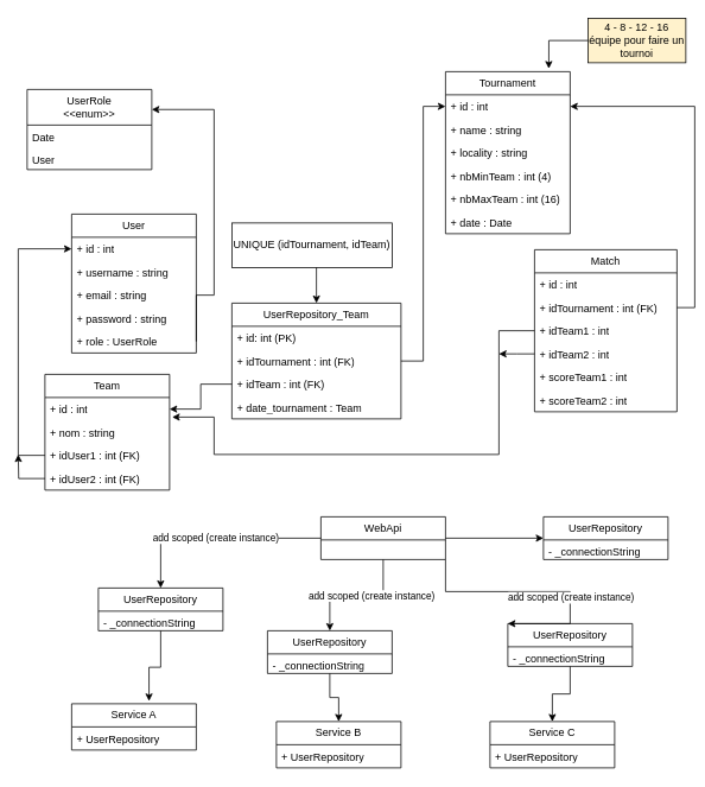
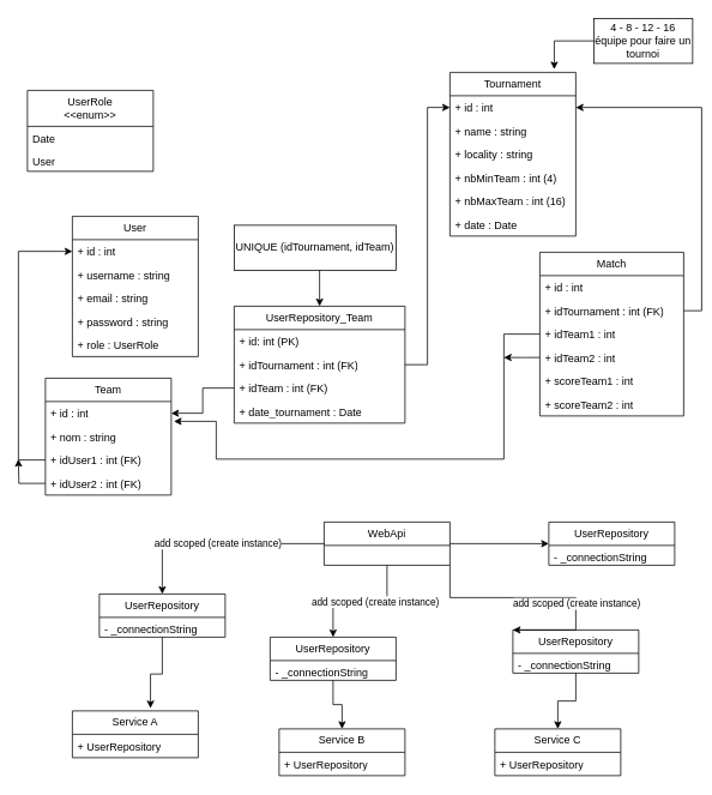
  <mxCell id="0" />
  <mxCell id="1" parent="0" />
  <mxCell id="2" value="User" style="swimlane;fontStyle=0;childLayout=stackLayout;horizontal=1;startSize=26;fillColor=none;horizontalStack=0;resizeParent=1;resizeParentMax=0;resizeLast=0;collapsible=1;marginBottom=0;whiteSpace=wrap;html=1;" vertex="1" parent="1"><mxGeometry x="80" y="240" width="140" height="156" as="geometry" /></mxCell>
  <mxCell id="3" value="+ id : int" style="text;strokeColor=none;fillColor=none;align=left;verticalAlign=top;spacingLeft=4;spacingRight=4;overflow=hidden;rotatable=0;points=[[0,0.5],[1,0.5]];portConstraint=eastwest;whiteSpace=wrap;html=1;" vertex="1" parent="2"><mxGeometry y="26" width="140" height="26" as="geometry" /></mxCell>
  <mxCell id="4" value="+ username : string" style="text;strokeColor=none;fillColor=none;align=left;verticalAlign=top;spacingLeft=4;spacingRight=4;overflow=hidden;rotatable=0;points=[[0,0.5],[1,0.5]];portConstraint=eastwest;whiteSpace=wrap;html=1;" vertex="1" parent="2"><mxGeometry y="52" width="140" height="26" as="geometry" /></mxCell>
  <mxCell id="5" value="+ email : string" style="text;strokeColor=none;fillColor=none;align=left;verticalAlign=top;spacingLeft=4;spacingRight=4;overflow=hidden;rotatable=0;points=[[0,0.5],[1,0.5]];portConstraint=eastwest;whiteSpace=wrap;html=1;" vertex="1" parent="2"><mxGeometry y="78" width="140" height="26" as="geometry" /></mxCell>
  <mxCell id="6" value="+ password : string" style="text;strokeColor=none;fillColor=none;align=left;verticalAlign=top;spacingLeft=4;spacingRight=4;overflow=hidden;rotatable=0;points=[[0,0.5],[1,0.5]];portConstraint=eastwest;whiteSpace=wrap;html=1;" vertex="1" parent="2"><mxGeometry y="104" width="140" height="26" as="geometry" /></mxCell>
  <mxCell id="7" value="+ role : UserRole" style="text;strokeColor=none;fillColor=none;align=left;verticalAlign=top;spacingLeft=4;spacingRight=4;overflow=hidden;rotatable=0;points=[[0,0.5],[1,0.5]];portConstraint=eastwest;whiteSpace=wrap;html=1;" vertex="1" parent="2"><mxGeometry y="130" width="140" height="26" as="geometry" /></mxCell>
  <mxCell id="8" value="UserRole&lt;div&gt;&amp;lt;&amp;lt;enum&amp;gt;&amp;gt;&lt;/div&gt;" style="swimlane;fontStyle=0;childLayout=stackLayout;horizontal=1;startSize=40;fillColor=none;horizontalStack=0;resizeParent=1;resizeParentMax=0;resizeLast=0;collapsible=1;marginBottom=0;whiteSpace=wrap;html=1;" vertex="1" parent="1"><mxGeometry x="30" y="100" width="140" height="90" as="geometry" /></mxCell>
  <mxCell id="9" value="Date" style="text;strokeColor=none;fillColor=none;align=left;verticalAlign=top;spacingLeft=4;spacingRight=4;overflow=hidden;rotatable=0;points=[[0,0.5],[1,0.5]];portConstraint=eastwest;whiteSpace=wrap;html=1;" vertex="1" parent="8"><mxGeometry y="40" width="140" height="26" as="geometry" /></mxCell>
  <mxCell id="10" value="User" style="text;strokeColor=none;fillColor=none;align=left;verticalAlign=top;spacingLeft=4;spacingRight=4;overflow=hidden;rotatable=0;points=[[0,0.5],[1,0.5]];portConstraint=eastwest;whiteSpace=wrap;html=1;" vertex="1" parent="8"><mxGeometry y="66" width="140" height="24" as="geometry" /></mxCell>
- <mxCell id="11" style="edgeStyle=orthogonalEdgeStyle;rounded=0;orthogonalLoop=1;jettySize=auto;html=1;entryX=1;entryY=0.25;entryDx=0;entryDy=0;exitX=1;exitY=0.5;exitDx=0;exitDy=0;" edge="1" parent="1" source="7" target="8"><mxGeometry relative="1" as="geometry"><mxPoint x="40" y="360" as="sourcePoint" /><Array as="points"><mxPoint x="240" y="331" /><mxPoint x="240" y="123" /></Array></mxGeometry></mxCell>
  <mxCell id="12" value="Tournament" style="swimlane;fontStyle=0;childLayout=stackLayout;horizontal=1;startSize=26;fillColor=none;horizontalStack=0;resizeParent=1;resizeParentMax=0;resizeLast=0;collapsible=1;marginBottom=0;whiteSpace=wrap;html=1;" vertex="1" parent="1"><mxGeometry x="500" y="80" width="140" height="182" as="geometry" /></mxCell>
  <mxCell id="13" value="+ id : int" style="text;strokeColor=none;fillColor=none;align=left;verticalAlign=top;spacingLeft=4;spacingRight=4;overflow=hidden;rotatable=0;points=[[0,0.5],[1,0.5]];portConstraint=eastwest;whiteSpace=wrap;html=1;" vertex="1" parent="12"><mxGeometry y="26" width="140" height="26" as="geometry" /></mxCell>
  <mxCell id="14" value="+ name : string" style="text;strokeColor=none;fillColor=none;align=left;verticalAlign=top;spacingLeft=4;spacingRight=4;overflow=hidden;rotatable=0;points=[[0,0.5],[1,0.5]];portConstraint=eastwest;whiteSpace=wrap;html=1;" vertex="1" parent="12"><mxGeometry y="52" width="140" height="26" as="geometry" /></mxCell>
  <mxCell id="15" value="+ locality : string" style="text;strokeColor=none;fillColor=none;align=left;verticalAlign=top;spacingLeft=4;spacingRight=4;overflow=hidden;rotatable=0;points=[[0,0.5],[1,0.5]];portConstraint=eastwest;whiteSpace=wrap;html=1;" vertex="1" parent="12"><mxGeometry y="78" width="140" height="26" as="geometry" /></mxCell>
  <mxCell id="16" value="+ nbMinTeam : int (4)" style="text;strokeColor=none;fillColor=none;align=left;verticalAlign=top;spacingLeft=4;spacingRight=4;overflow=hidden;rotatable=0;points=[[0,0.5],[1,0.5]];portConstraint=eastwest;whiteSpace=wrap;html=1;" vertex="1" parent="12"><mxGeometry y="104" width="140" height="26" as="geometry" /></mxCell>
  <mxCell id="17" value="+ nbMaxTeam : int (16)" style="text;strokeColor=none;fillColor=none;align=left;verticalAlign=top;spacingLeft=4;spacingRight=4;overflow=hidden;rotatable=0;points=[[0,0.5],[1,0.5]];portConstraint=eastwest;whiteSpace=wrap;html=1;" vertex="1" parent="12"><mxGeometry y="130" width="140" height="26" as="geometry" /></mxCell>
  <mxCell id="18" value="+ date : Date" style="text;strokeColor=none;fillColor=none;align=left;verticalAlign=top;spacingLeft=4;spacingRight=4;overflow=hidden;rotatable=0;points=[[0,0.5],[1,0.5]];portConstraint=eastwest;whiteSpace=wrap;html=1;" vertex="1" parent="12"><mxGeometry y="156" width="140" height="26" as="geometry" /></mxCell>
  <mxCell id="19" value="Match" style="swimlane;fontStyle=0;childLayout=stackLayout;horizontal=1;startSize=26;fillColor=none;horizontalStack=0;resizeParent=1;resizeParentMax=0;resizeLast=0;collapsible=1;marginBottom=0;whiteSpace=wrap;html=1;" vertex="1" parent="1"><mxGeometry x="600" y="280" width="160" height="182" as="geometry" /></mxCell>
  <mxCell id="20" value="+ id : int" style="text;strokeColor=none;fillColor=none;align=left;verticalAlign=top;spacingLeft=4;spacingRight=4;overflow=hidden;rotatable=0;points=[[0,0.5],[1,0.5]];portConstraint=eastwest;whiteSpace=wrap;html=1;" vertex="1" parent="19"><mxGeometry y="26" width="160" height="26" as="geometry" /></mxCell>
  <mxCell id="21" value="+ idTournament : int (FK)" style="text;strokeColor=none;fillColor=none;align=left;verticalAlign=top;spacingLeft=4;spacingRight=4;overflow=hidden;rotatable=0;points=[[0,0.5],[1,0.5]];portConstraint=eastwest;whiteSpace=wrap;html=1;" vertex="1" parent="19"><mxGeometry y="52" width="160" height="26" as="geometry" /></mxCell>
  <mxCell id="22" value="+ idTeam1 : int" style="text;strokeColor=none;fillColor=none;align=left;verticalAlign=top;spacingLeft=4;spacingRight=4;overflow=hidden;rotatable=0;points=[[0,0.5],[1,0.5]];portConstraint=eastwest;whiteSpace=wrap;html=1;" vertex="1" parent="19"><mxGeometry y="78" width="160" height="26" as="geometry" /></mxCell>
  <mxCell id="23" style="edgeStyle=orthogonalEdgeStyle;rounded=0;orthogonalLoop=1;jettySize=auto;html=1;exitX=0;exitY=0.5;exitDx=0;exitDy=0;" edge="1" parent="19" source="24"><mxGeometry relative="1" as="geometry"><mxPoint x="-40" y="117" as="targetPoint" /></mxGeometry></mxCell>
  <mxCell id="24" value="+ idTeam2 : int" style="text;strokeColor=none;fillColor=none;align=left;verticalAlign=top;spacingLeft=4;spacingRight=4;overflow=hidden;rotatable=0;points=[[0,0.5],[1,0.5]];portConstraint=eastwest;whiteSpace=wrap;html=1;" vertex="1" parent="19"><mxGeometry y="104" width="160" height="26" as="geometry" /></mxCell>
  <mxCell id="25" value="+ scoreTeam1 : int" style="text;strokeColor=none;fillColor=none;align=left;verticalAlign=top;spacingLeft=4;spacingRight=4;overflow=hidden;rotatable=0;points=[[0,0.5],[1,0.5]];portConstraint=eastwest;whiteSpace=wrap;html=1;" vertex="1" parent="19"><mxGeometry y="130" width="160" height="26" as="geometry" /></mxCell>
  <mxCell id="26" value="+ scoreTeam2 : int" style="text;strokeColor=none;fillColor=none;align=left;verticalAlign=top;spacingLeft=4;spacingRight=4;overflow=hidden;rotatable=0;points=[[0,0.5],[1,0.5]];portConstraint=eastwest;whiteSpace=wrap;html=1;" vertex="1" parent="19"><mxGeometry y="156" width="160" height="26" as="geometry" /></mxCell>
  <mxCell id="27" style="edgeStyle=orthogonalEdgeStyle;rounded=0;orthogonalLoop=1;jettySize=auto;html=1;entryX=1;entryY=0.5;entryDx=0;entryDy=0;exitX=1;exitY=0.5;exitDx=0;exitDy=0;" edge="1" parent="1" source="21" target="13"><mxGeometry relative="1" as="geometry" /></mxCell>
- <mxCell id="28" value="4 - 8 - 12 - 16&lt;div&gt;équipe pour faire un tournoi&lt;/div&gt;" style="html=1;whiteSpace=wrap;fillColor=#fff2cc;" vertex="1" parent="1"><mxGeometry x="660" y="20" width="110" height="50" as="geometry" /></mxCell>
+ <mxCell id="28" value="4 - 8 - 12 - 16&lt;div&gt;équipe pour faire un tournoi&lt;/div&gt;" style="html=1;whiteSpace=wrap;" vertex="1" parent="1"><mxGeometry x="660" y="20" width="110" height="50" as="geometry" /></mxCell>
  <mxCell id="29" style="edgeStyle=orthogonalEdgeStyle;rounded=0;orthogonalLoop=1;jettySize=auto;html=1;entryX=0.829;entryY=-0.019;entryDx=0;entryDy=0;entryPerimeter=0;" edge="1" parent="1" source="28" target="12"><mxGeometry relative="1" as="geometry" /></mxCell>
  <mxCell id="30" value="Team" style="swimlane;fontStyle=0;childLayout=stackLayout;horizontal=1;startSize=26;fillColor=none;horizontalStack=0;resizeParent=1;resizeParentMax=0;resizeLast=0;collapsible=1;marginBottom=0;whiteSpace=wrap;html=1;" vertex="1" parent="1"><mxGeometry x="50" y="420" width="140" height="130" as="geometry" /></mxCell>
  <mxCell id="31" value="+ id : int" style="text;strokeColor=none;fillColor=none;align=left;verticalAlign=top;spacingLeft=4;spacingRight=4;overflow=hidden;rotatable=0;points=[[0,0.5],[1,0.5]];portConstraint=eastwest;whiteSpace=wrap;html=1;" vertex="1" parent="30"><mxGeometry y="26" width="140" height="26" as="geometry" /></mxCell>
  <mxCell id="32" value="+ nom : string" style="text;strokeColor=none;fillColor=none;align=left;verticalAlign=top;spacingLeft=4;spacingRight=4;overflow=hidden;rotatable=0;points=[[0,0.5],[1,0.5]];portConstraint=eastwest;whiteSpace=wrap;html=1;" vertex="1" parent="30"><mxGeometry y="52" width="140" height="26" as="geometry" /></mxCell>
  <mxCell id="33" value="+ idUser1 : int (FK)" style="text;strokeColor=none;fillColor=none;align=left;verticalAlign=top;spacingLeft=4;spacingRight=4;overflow=hidden;rotatable=0;points=[[0,0.5],[1,0.5]];portConstraint=eastwest;whiteSpace=wrap;html=1;" vertex="1" parent="30"><mxGeometry y="78" width="140" height="26" as="geometry" /></mxCell>
  <mxCell id="34" style="edgeStyle=orthogonalEdgeStyle;rounded=0;orthogonalLoop=1;jettySize=auto;html=1;" edge="1" parent="30" source="35"><mxGeometry relative="1" as="geometry"><mxPoint x="-30" y="90" as="targetPoint" /></mxGeometry></mxCell>
  <mxCell id="35" value="+ idUser2 : int (FK)" style="text;strokeColor=none;fillColor=none;align=left;verticalAlign=top;spacingLeft=4;spacingRight=4;overflow=hidden;rotatable=0;points=[[0,0.5],[1,0.5]];portConstraint=eastwest;whiteSpace=wrap;html=1;" vertex="1" parent="30"><mxGeometry y="104" width="140" height="26" as="geometry" /></mxCell>
  <mxCell id="36" value="UserRepository_Team" style="swimlane;fontStyle=0;childLayout=stackLayout;horizontal=1;startSize=26;fillColor=none;horizontalStack=0;resizeParent=1;resizeParentMax=0;resizeLast=0;collapsible=1;marginBottom=0;whiteSpace=wrap;html=1;" vertex="1" parent="1"><mxGeometry x="260" y="340" width="190" height="130" as="geometry" /></mxCell>
  <mxCell id="37" value="+ id: int (PK)" style="text;strokeColor=none;fillColor=none;align=left;verticalAlign=top;spacingLeft=4;spacingRight=4;overflow=hidden;rotatable=0;points=[[0,0.5],[1,0.5]];portConstraint=eastwest;whiteSpace=wrap;html=1;" vertex="1" parent="36"><mxGeometry y="26" width="190" height="26" as="geometry" /></mxCell>
  <mxCell id="38" value="+ idTournament : int (FK)" style="text;strokeColor=none;fillColor=none;align=left;verticalAlign=top;spacingLeft=4;spacingRight=4;overflow=hidden;rotatable=0;points=[[0,0.5],[1,0.5]];portConstraint=eastwest;whiteSpace=wrap;html=1;" vertex="1" parent="36"><mxGeometry y="52" width="190" height="26" as="geometry" /></mxCell>
  <mxCell id="39" value="+ idTeam : int (FK)" style="text;strokeColor=none;fillColor=none;align=left;verticalAlign=top;spacingLeft=4;spacingRight=4;overflow=hidden;rotatable=0;points=[[0,0.5],[1,0.5]];portConstraint=eastwest;whiteSpace=wrap;html=1;" vertex="1" parent="36"><mxGeometry y="78" width="190" height="26" as="geometry" /></mxCell>
- <mxCell id="40" value="+ date_tournament : Team" style="text;strokeColor=none;fillColor=none;align=left;verticalAlign=top;spacingLeft=4;spacingRight=4;overflow=hidden;rotatable=0;points=[[0,0.5],[1,0.5]];portConstraint=eastwest;whiteSpace=wrap;html=1;" vertex="1" parent="36"><mxGeometry y="104" width="190" height="26" as="geometry" /></mxCell>
+ <mxCell id="40" value="+ date_tournament : Date" style="text;strokeColor=none;fillColor=none;align=left;verticalAlign=top;spacingLeft=4;spacingRight=4;overflow=hidden;rotatable=0;points=[[0,0.5],[1,0.5]];portConstraint=eastwest;whiteSpace=wrap;html=1;" vertex="1" parent="36"><mxGeometry y="104" width="190" height="26" as="geometry" /></mxCell>
  <mxCell id="41" value="UNIQUE (idTournament, idTeam)" style="html=1;whiteSpace=wrap;" vertex="1" parent="1"><mxGeometry x="260" y="250" width="180" height="50" as="geometry" /></mxCell>
  <mxCell id="42" style="edgeStyle=orthogonalEdgeStyle;rounded=0;orthogonalLoop=1;jettySize=auto;html=1;entryX=0.5;entryY=0;entryDx=0;entryDy=0;" edge="1" parent="1" source="41" target="36"><mxGeometry relative="1" as="geometry"><Array as="points"><mxPoint x="355" y="300" /><mxPoint x="355" y="300" /></Array></mxGeometry></mxCell>
  <mxCell id="43" style="edgeStyle=orthogonalEdgeStyle;rounded=0;orthogonalLoop=1;jettySize=auto;html=1;entryX=1;entryY=0.5;entryDx=0;entryDy=0;" edge="1" parent="1" source="39" target="31"><mxGeometry relative="1" as="geometry" /></mxCell>
  <mxCell id="44" style="edgeStyle=orthogonalEdgeStyle;rounded=0;orthogonalLoop=1;jettySize=auto;html=1;entryX=0;entryY=0.5;entryDx=0;entryDy=0;" edge="1" parent="1" source="38" target="13"><mxGeometry relative="1" as="geometry" /></mxCell>
  <mxCell id="45" style="edgeStyle=orthogonalEdgeStyle;rounded=0;orthogonalLoop=1;jettySize=auto;html=1;entryX=0;entryY=0.5;entryDx=0;entryDy=0;" edge="1" parent="1" source="33" target="3"><mxGeometry relative="1" as="geometry"><Array as="points"><mxPoint x="20" y="511" /><mxPoint x="20" y="279" /></Array></mxGeometry></mxCell>
  <mxCell id="46" style="edgeStyle=orthogonalEdgeStyle;rounded=0;orthogonalLoop=1;jettySize=auto;html=1;entryX=1.021;entryY=0.846;entryDx=0;entryDy=0;entryPerimeter=0;exitX=0;exitY=0.5;exitDx=0;exitDy=0;" edge="1" parent="1" source="22" target="31"><mxGeometry relative="1" as="geometry"><Array as="points"><mxPoint x="560" y="371" /><mxPoint x="560" y="510" /><mxPoint x="240" y="510" /><mxPoint x="240" y="468" /></Array></mxGeometry></mxCell>
  <mxCell id="47" value="Service A" style="swimlane;fontStyle=0;childLayout=stackLayout;horizontal=1;startSize=26;fillColor=none;horizontalStack=0;resizeParent=1;resizeParentMax=0;resizeLast=0;collapsible=1;marginBottom=0;whiteSpace=wrap;html=1;" vertex="1" parent="1"><mxGeometry x="80" y="790" width="140" height="52" as="geometry" /></mxCell>
  <mxCell id="48" value="+ UserRepository" style="text;strokeColor=none;fillColor=none;align=left;verticalAlign=top;spacingLeft=4;spacingRight=4;overflow=hidden;rotatable=0;points=[[0,0.5],[1,0.5]];portConstraint=eastwest;whiteSpace=wrap;html=1;" vertex="1" parent="47"><mxGeometry y="26" width="140" height="26" as="geometry" /></mxCell>
  <mxCell id="49" value="Service B" style="swimlane;fontStyle=0;childLayout=stackLayout;horizontal=1;startSize=26;fillColor=none;horizontalStack=0;resizeParent=1;resizeParentMax=0;resizeLast=0;collapsible=1;marginBottom=0;whiteSpace=wrap;html=1;" vertex="1" parent="1"><mxGeometry x="310" y="810" width="140" height="52" as="geometry" /></mxCell>
  <mxCell id="50" value="+ UserRepository" style="text;strokeColor=none;fillColor=none;align=left;verticalAlign=top;spacingLeft=4;spacingRight=4;overflow=hidden;rotatable=0;points=[[0,0.5],[1,0.5]];portConstraint=eastwest;whiteSpace=wrap;html=1;" vertex="1" parent="49"><mxGeometry y="26" width="140" height="26" as="geometry" /></mxCell>
  <mxCell id="51" value="Service C" style="swimlane;fontStyle=0;childLayout=stackLayout;horizontal=1;startSize=26;fillColor=none;horizontalStack=0;resizeParent=1;resizeParentMax=0;resizeLast=0;collapsible=1;marginBottom=0;whiteSpace=wrap;html=1;" vertex="1" parent="1"><mxGeometry x="550" y="810" width="140" height="52" as="geometry" /></mxCell>
  <mxCell id="52" value="+ UserRepository" style="text;strokeColor=none;fillColor=none;align=left;verticalAlign=top;spacingLeft=4;spacingRight=4;overflow=hidden;rotatable=0;points=[[0,0.5],[1,0.5]];portConstraint=eastwest;whiteSpace=wrap;html=1;" vertex="1" parent="51"><mxGeometry y="26" width="140" height="26" as="geometry" /></mxCell>
  <mxCell id="53" value="UserRepository" style="swimlane;fontStyle=0;childLayout=stackLayout;horizontal=1;startSize=26;fillColor=none;horizontalStack=0;resizeParent=1;resizeParentMax=0;resizeLast=0;collapsible=1;marginBottom=0;whiteSpace=wrap;html=1;" vertex="1" parent="1"><mxGeometry x="610" y="580" width="140" height="48" as="geometry" /></mxCell>
  <mxCell id="54" value="-&lt;span style=&quot;background-color: transparent; color: light-dark(rgb(0, 0, 0), rgb(255, 255, 255));&quot;&gt;&amp;nbsp;_connectionString&lt;/span&gt;" style="text;strokeColor=none;fillColor=none;align=left;verticalAlign=top;spacingLeft=4;spacingRight=4;overflow=hidden;rotatable=0;points=[[0,0.5],[1,0.5]];portConstraint=eastwest;whiteSpace=wrap;html=1;" vertex="1" parent="53"><mxGeometry y="26" width="140" height="22" as="geometry" /></mxCell>
  <mxCell id="55" style="edgeStyle=orthogonalEdgeStyle;rounded=0;orthogonalLoop=1;jettySize=auto;html=1;entryX=0;entryY=0.5;entryDx=0;entryDy=0;" edge="1" parent="1" source="61" target="53"><mxGeometry relative="1" as="geometry" /></mxCell>
  <mxCell id="56" style="edgeStyle=orthogonalEdgeStyle;rounded=0;orthogonalLoop=1;jettySize=auto;html=1;" edge="1" parent="1" source="61" target="65"><mxGeometry relative="1" as="geometry" /></mxCell>
  <mxCell id="57" value="add scoped (create instance)" style="edgeLabel;html=1;align=center;verticalAlign=middle;resizable=0;points=[];" vertex="1" connectable="0" parent="56"><mxGeometry x="-0.222" relative="1" as="geometry"><mxPoint as="offset" /></mxGeometry></mxCell>
  <mxCell id="58" value="add scoped (create instance)" style="edgeStyle=orthogonalEdgeStyle;rounded=0;orthogonalLoop=1;jettySize=auto;html=1;entryX=0.5;entryY=0;entryDx=0;entryDy=0;" edge="1" parent="1" source="61" target="62"><mxGeometry relative="1" as="geometry" /></mxCell>
  <mxCell id="59" style="edgeStyle=orthogonalEdgeStyle;rounded=0;orthogonalLoop=1;jettySize=auto;html=1;exitX=1;exitY=1;exitDx=0;exitDy=0;entryX=0;entryY=0;entryDx=0;entryDy=0;" edge="1" parent="1" source="61" target="68"><mxGeometry relative="1" as="geometry"><Array as="points"><mxPoint x="500" y="664" /><mxPoint x="640" y="664" /><mxPoint x="640" y="700" /></Array></mxGeometry></mxCell>
  <mxCell id="60" value="add scoped (create instance)" style="edgeLabel;html=1;align=center;verticalAlign=middle;resizable=0;points=[];" vertex="1" connectable="0" parent="59"><mxGeometry x="0.288" relative="1" as="geometry"><mxPoint as="offset" /></mxGeometry></mxCell>
  <mxCell id="61" value="WebApi" style="swimlane;fontStyle=0;childLayout=stackLayout;horizontal=1;startSize=26;fillColor=none;horizontalStack=0;resizeParent=1;resizeParentMax=0;resizeLast=0;collapsible=1;marginBottom=0;whiteSpace=wrap;html=1;" vertex="1" parent="1"><mxGeometry x="360" y="580" width="140" height="48" as="geometry" /></mxCell>
  <mxCell id="62" value="UserRepository" style="swimlane;fontStyle=0;childLayout=stackLayout;horizontal=1;startSize=26;fillColor=none;horizontalStack=0;resizeParent=1;resizeParentMax=0;resizeLast=0;collapsible=1;marginBottom=0;whiteSpace=wrap;html=1;" vertex="1" parent="1"><mxGeometry x="110" y="660" width="140" height="48" as="geometry" /></mxCell>
  <mxCell id="63" value="-&lt;span style=&quot;background-color: transparent; color: light-dark(rgb(0, 0, 0), rgb(255, 255, 255));&quot;&gt;&amp;nbsp;_connectionString&lt;/span&gt;" style="text;strokeColor=none;fillColor=none;align=left;verticalAlign=top;spacingLeft=4;spacingRight=4;overflow=hidden;rotatable=0;points=[[0,0.5],[1,0.5]];portConstraint=eastwest;whiteSpace=wrap;html=1;" vertex="1" parent="62"><mxGeometry y="26" width="140" height="22" as="geometry" /></mxCell>
  <mxCell id="64" style="edgeStyle=orthogonalEdgeStyle;rounded=0;orthogonalLoop=1;jettySize=auto;html=1;entryX=0.5;entryY=0;entryDx=0;entryDy=0;" edge="1" parent="1" source="65" target="49"><mxGeometry relative="1" as="geometry" /></mxCell>
  <mxCell id="65" value="UserRepository" style="swimlane;fontStyle=0;childLayout=stackLayout;horizontal=1;startSize=26;fillColor=none;horizontalStack=0;resizeParent=1;resizeParentMax=0;resizeLast=0;collapsible=1;marginBottom=0;whiteSpace=wrap;html=1;" vertex="1" parent="1"><mxGeometry x="300" y="708" width="140" height="48" as="geometry" /></mxCell>
  <mxCell id="66" value="-&lt;span style=&quot;background-color: transparent; color: light-dark(rgb(0, 0, 0), rgb(255, 255, 255));&quot;&gt;&amp;nbsp;_connectionString&lt;/span&gt;" style="text;strokeColor=none;fillColor=none;align=left;verticalAlign=top;spacingLeft=4;spacingRight=4;overflow=hidden;rotatable=0;points=[[0,0.5],[1,0.5]];portConstraint=eastwest;whiteSpace=wrap;html=1;" vertex="1" parent="65"><mxGeometry y="26" width="140" height="22" as="geometry" /></mxCell>
  <mxCell id="67" style="edgeStyle=orthogonalEdgeStyle;rounded=0;orthogonalLoop=1;jettySize=auto;html=1;entryX=0.5;entryY=0;entryDx=0;entryDy=0;" edge="1" parent="1" source="68" target="51"><mxGeometry relative="1" as="geometry" /></mxCell>
  <mxCell id="68" value="UserRepository" style="swimlane;fontStyle=0;childLayout=stackLayout;horizontal=1;startSize=26;fillColor=none;horizontalStack=0;resizeParent=1;resizeParentMax=0;resizeLast=0;collapsible=1;marginBottom=0;whiteSpace=wrap;html=1;" vertex="1" parent="1"><mxGeometry x="570" y="700" width="140" height="48" as="geometry" /></mxCell>
  <mxCell id="69" value="-&lt;span style=&quot;background-color: transparent; color: light-dark(rgb(0, 0, 0), rgb(255, 255, 255));&quot;&gt;&amp;nbsp;_connectionString&lt;/span&gt;" style="text;strokeColor=none;fillColor=none;align=left;verticalAlign=top;spacingLeft=4;spacingRight=4;overflow=hidden;rotatable=0;points=[[0,0.5],[1,0.5]];portConstraint=eastwest;whiteSpace=wrap;html=1;" vertex="1" parent="68"><mxGeometry y="26" width="140" height="22" as="geometry" /></mxCell>
  <mxCell id="70" style="edgeStyle=orthogonalEdgeStyle;rounded=0;orthogonalLoop=1;jettySize=auto;html=1;entryX=0.621;entryY=-0.058;entryDx=0;entryDy=0;entryPerimeter=0;" edge="1" parent="1" source="62" target="47"><mxGeometry relative="1" as="geometry" /></mxCell>
